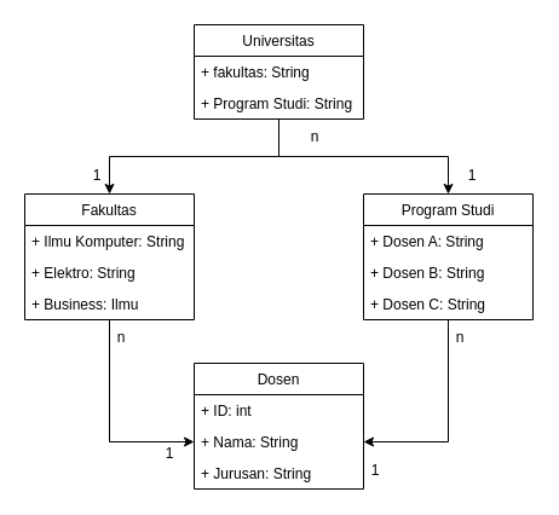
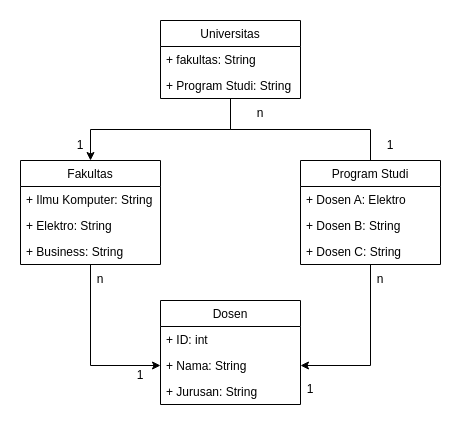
  <mxCell id="0" />
  <mxCell id="1" parent="0" />
  <mxCell id="2" style="edgeStyle=orthogonalEdgeStyle;rounded=0;orthogonalLoop=1;jettySize=auto;html=1;entryX=0.5;entryY=0;entryDx=0;entryDy=0;" edge="1" parent="1" source="4" target="13"><mxGeometry relative="1" as="geometry" /></mxCell>
- <mxCell id="3" style="edgeStyle=orthogonalEdgeStyle;rounded=0;orthogonalLoop=1;jettySize=auto;html=1;entryX=0.5;entryY=0;entryDx=0;entryDy=0;" edge="1" parent="1" source="4" target="8"><mxGeometry relative="1" as="geometry" /></mxCell>
+ <mxCell id="3" style="edgeStyle=orthogonalEdgeStyle;rounded=0;orthogonalLoop=1;jettySize=auto;html=1;entryX=0.5;entryY=0;entryDx=0;entryDy=0;endArrow=none;" edge="1" parent="1" source="4" target="8"><mxGeometry relative="1" as="geometry" /></mxCell>
  <mxCell id="4" value="Universitas" style="swimlane;fontStyle=0;childLayout=stackLayout;horizontal=1;startSize=26;fillColor=none;horizontalStack=0;resizeParent=1;resizeParentMax=0;resizeLast=0;collapsible=1;marginBottom=0;" vertex="1" parent="1"><mxGeometry x="160" y="20" width="140" height="78" as="geometry" /></mxCell>
  <mxCell id="5" value="+ fakultas: String&#10;" style="text;strokeColor=none;fillColor=none;align=left;verticalAlign=top;spacingLeft=4;spacingRight=4;overflow=hidden;rotatable=0;points=[[0,0.5],[1,0.5]];portConstraint=eastwest;" vertex="1" parent="4"><mxGeometry y="26" width="140" height="26" as="geometry" /></mxCell>
  <mxCell id="6" value="+ Program Studi: String" style="text;strokeColor=none;fillColor=none;align=left;verticalAlign=top;spacingLeft=4;spacingRight=4;overflow=hidden;rotatable=0;points=[[0,0.5],[1,0.5]];portConstraint=eastwest;" vertex="1" parent="4"><mxGeometry y="52" width="140" height="26" as="geometry" /></mxCell>
  <mxCell id="7" style="edgeStyle=orthogonalEdgeStyle;rounded=0;orthogonalLoop=1;jettySize=auto;html=1;entryX=1;entryY=0.5;entryDx=0;entryDy=0;" edge="1" parent="1" source="8" target="19"><mxGeometry relative="1" as="geometry" /></mxCell>
  <mxCell id="8" value="Program Studi" style="swimlane;fontStyle=0;childLayout=stackLayout;horizontal=1;startSize=26;fillColor=none;horizontalStack=0;resizeParent=1;resizeParentMax=0;resizeLast=0;collapsible=1;marginBottom=0;" vertex="1" parent="1"><mxGeometry x="300" y="160" width="140" height="104" as="geometry" /></mxCell>
- <mxCell id="9" value="+ Dosen A: String" style="text;strokeColor=none;fillColor=none;align=left;verticalAlign=top;spacingLeft=4;spacingRight=4;overflow=hidden;rotatable=0;points=[[0,0.5],[1,0.5]];portConstraint=eastwest;" vertex="1" parent="8"><mxGeometry y="26" width="140" height="26" as="geometry" /></mxCell>
+ <mxCell id="9" value="+ Dosen A: Elektro" style="text;strokeColor=none;fillColor=none;align=left;verticalAlign=top;spacingLeft=4;spacingRight=4;overflow=hidden;rotatable=0;points=[[0,0.5],[1,0.5]];portConstraint=eastwest;" vertex="1" parent="8"><mxGeometry y="26" width="140" height="26" as="geometry" /></mxCell>
  <mxCell id="10" value="+ Dosen B: String" style="text;strokeColor=none;fillColor=none;align=left;verticalAlign=top;spacingLeft=4;spacingRight=4;overflow=hidden;rotatable=0;points=[[0,0.5],[1,0.5]];portConstraint=eastwest;" vertex="1" parent="8"><mxGeometry y="52" width="140" height="26" as="geometry" /></mxCell>
  <mxCell id="11" value="+ Dosen C: String" style="text;strokeColor=none;fillColor=none;align=left;verticalAlign=top;spacingLeft=4;spacingRight=4;overflow=hidden;rotatable=0;points=[[0,0.5],[1,0.5]];portConstraint=eastwest;" vertex="1" parent="8"><mxGeometry y="78" width="140" height="26" as="geometry" /></mxCell>
  <mxCell id="12" style="edgeStyle=orthogonalEdgeStyle;rounded=0;orthogonalLoop=1;jettySize=auto;html=1;entryX=0;entryY=0.5;entryDx=0;entryDy=0;" edge="1" parent="1" source="13" target="19"><mxGeometry relative="1" as="geometry" /></mxCell>
  <mxCell id="13" value="Fakultas" style="swimlane;fontStyle=0;childLayout=stackLayout;horizontal=1;startSize=26;fillColor=none;horizontalStack=0;resizeParent=1;resizeParentMax=0;resizeLast=0;collapsible=1;marginBottom=0;" vertex="1" parent="1"><mxGeometry x="20" y="160" width="140" height="104" as="geometry"><mxRectangle x="260" y="380" width="90" height="30" as="alternateBounds" /></mxGeometry></mxCell>
  <mxCell id="14" value="+ Ilmu Komputer: String&#10;" style="text;strokeColor=none;fillColor=none;align=left;verticalAlign=top;spacingLeft=4;spacingRight=4;overflow=hidden;rotatable=0;points=[[0,0.5],[1,0.5]];portConstraint=eastwest;" vertex="1" parent="13"><mxGeometry y="26" width="140" height="26" as="geometry" /></mxCell>
  <mxCell id="15" value="+ Elektro: String" style="text;strokeColor=none;fillColor=none;align=left;verticalAlign=top;spacingLeft=4;spacingRight=4;overflow=hidden;rotatable=0;points=[[0,0.5],[1,0.5]];portConstraint=eastwest;" vertex="1" parent="13"><mxGeometry y="52" width="140" height="26" as="geometry" /></mxCell>
- <mxCell id="16" value="+ Business: Ilmu" style="text;strokeColor=none;fillColor=none;align=left;verticalAlign=top;spacingLeft=4;spacingRight=4;overflow=hidden;rotatable=0;points=[[0,0.5],[1,0.5]];portConstraint=eastwest;" vertex="1" parent="13"><mxGeometry y="78" width="140" height="26" as="geometry" /></mxCell>
+ <mxCell id="16" value="+ Business: String" style="text;strokeColor=none;fillColor=none;align=left;verticalAlign=top;spacingLeft=4;spacingRight=4;overflow=hidden;rotatable=0;points=[[0,0.5],[1,0.5]];portConstraint=eastwest;" vertex="1" parent="13"><mxGeometry y="78" width="140" height="26" as="geometry" /></mxCell>
  <mxCell id="17" value="Dosen" style="swimlane;fontStyle=0;childLayout=stackLayout;horizontal=1;startSize=26;fillColor=none;horizontalStack=0;resizeParent=1;resizeParentMax=0;resizeLast=0;collapsible=1;marginBottom=0;" vertex="1" parent="1"><mxGeometry x="160" y="300" width="140" height="104" as="geometry" /></mxCell>
  <mxCell id="18" value="+ ID: int" style="text;strokeColor=none;fillColor=none;align=left;verticalAlign=top;spacingLeft=4;spacingRight=4;overflow=hidden;rotatable=0;points=[[0,0.5],[1,0.5]];portConstraint=eastwest;" vertex="1" parent="17"><mxGeometry y="26" width="140" height="26" as="geometry" /></mxCell>
  <mxCell id="19" value="+ Nama: String" style="text;strokeColor=none;fillColor=none;align=left;verticalAlign=top;spacingLeft=4;spacingRight=4;overflow=hidden;rotatable=0;points=[[0,0.5],[1,0.5]];portConstraint=eastwest;" vertex="1" parent="17"><mxGeometry y="52" width="140" height="26" as="geometry" /></mxCell>
  <mxCell id="20" value="+ Jurusan: String" style="text;strokeColor=none;fillColor=none;align=left;verticalAlign=top;spacingLeft=4;spacingRight=4;overflow=hidden;rotatable=0;points=[[0,0.5],[1,0.5]];portConstraint=eastwest;" vertex="1" parent="17"><mxGeometry y="78" width="140" height="26" as="geometry" /></mxCell>
  <mxCell id="21" value="n" style="text;html=1;strokeColor=none;fillColor=none;align=center;verticalAlign=middle;whiteSpace=wrap;rounded=0;" vertex="1" parent="1"><mxGeometry x="230" y="98" width="60" height="30" as="geometry" /></mxCell>
  <mxCell id="22" value="1" style="text;html=1;strokeColor=none;fillColor=none;align=center;verticalAlign=middle;whiteSpace=wrap;rounded=0;" vertex="1" parent="1"><mxGeometry x="360" y="130" width="60" height="30" as="geometry" /></mxCell>
  <mxCell id="23" value="1" style="text;html=1;strokeColor=none;fillColor=none;align=center;verticalAlign=middle;whiteSpace=wrap;rounded=0;" vertex="1" parent="1"><mxGeometry x="50" y="130" width="60" height="30" as="geometry" /></mxCell>
  <mxCell id="24" value="n" style="text;html=1;strokeColor=none;fillColor=none;align=center;verticalAlign=middle;whiteSpace=wrap;rounded=0;" vertex="1" parent="1"><mxGeometry x="350" y="264" width="60" height="30" as="geometry" /></mxCell>
  <mxCell id="25" value="1" style="text;html=1;strokeColor=none;fillColor=none;align=center;verticalAlign=middle;whiteSpace=wrap;rounded=0;" vertex="1" parent="1"><mxGeometry x="280" y="374" width="60" height="30" as="geometry" /></mxCell>
  <mxCell id="26" value="n" style="text;html=1;strokeColor=none;fillColor=none;align=center;verticalAlign=middle;whiteSpace=wrap;rounded=0;" vertex="1" parent="1"><mxGeometry x="70" y="264" width="60" height="30" as="geometry" /></mxCell>
  <mxCell id="27" value="1" style="text;html=1;strokeColor=none;fillColor=none;align=center;verticalAlign=middle;whiteSpace=wrap;rounded=0;" vertex="1" parent="1"><mxGeometry x="110" y="360" width="60" height="30" as="geometry" /></mxCell>
